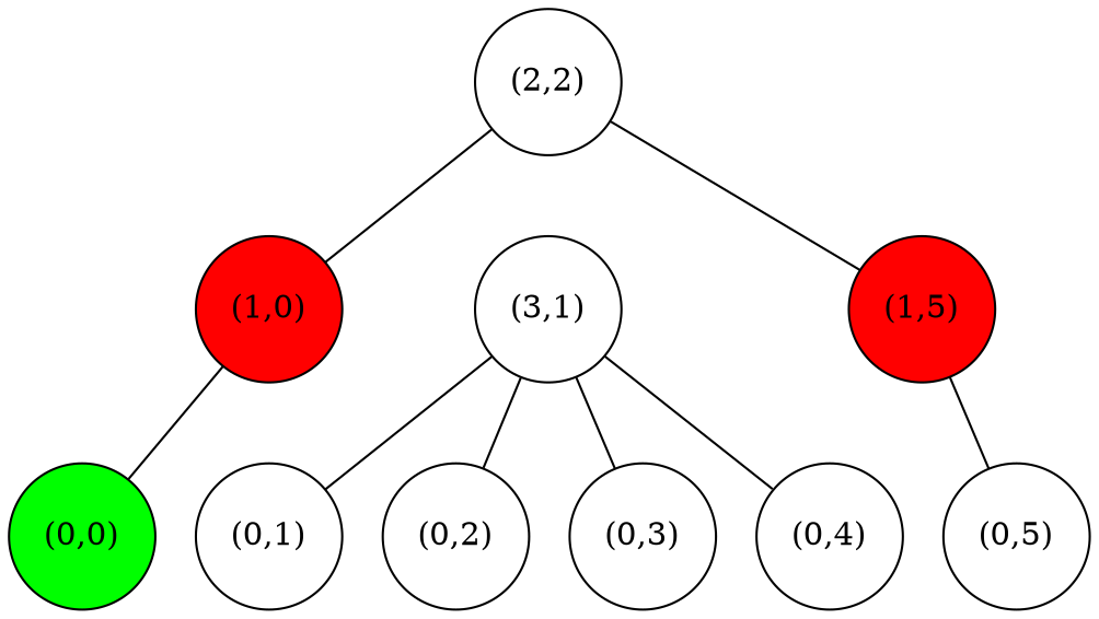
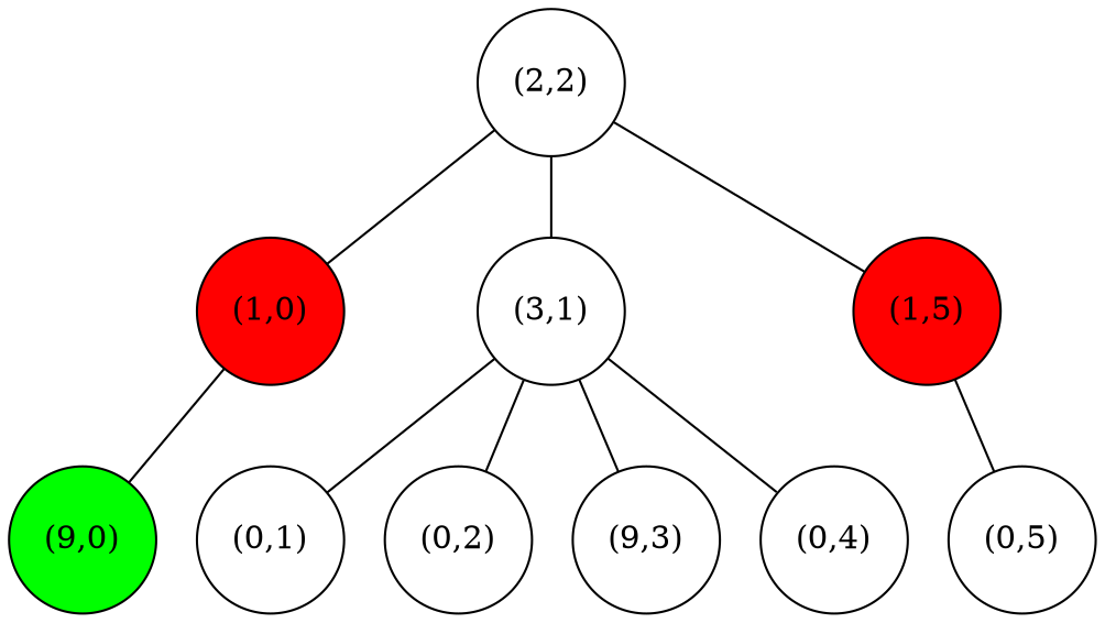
  graph {
    node [fillcolor=white shape=circle style=filled]
    n1 [label="(2,2)"]
    n2 [fillcolor=red label="(1,0)"]
    n3 [label="(3,1)"]
    n4 [fillcolor=red label="(1,5)"]
-   n5 [fillcolor=green label="(0,0)"]
+   n5 [fillcolor=green label="(9,0)"]
    n6 [label="(0,1)"]
    n7 [label="(0,2)"]
-   n8 [label="(0,3)"]
+   n8 [label="(9,3)"]
    n9 [label="(0,4)"]
    n10 [label="(0,5)"]
    n1 -- n2
+   n1 -- n3
    n1 -- n4
    n2 -- n5
    n3 -- n6
    n3 -- n7
    n3 -- n8
    n3 -- n9
    n4 -- n10
  }
